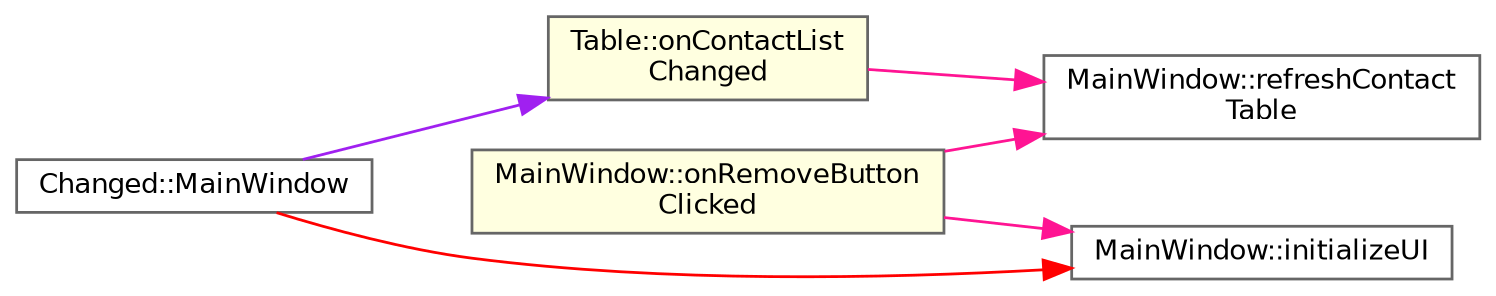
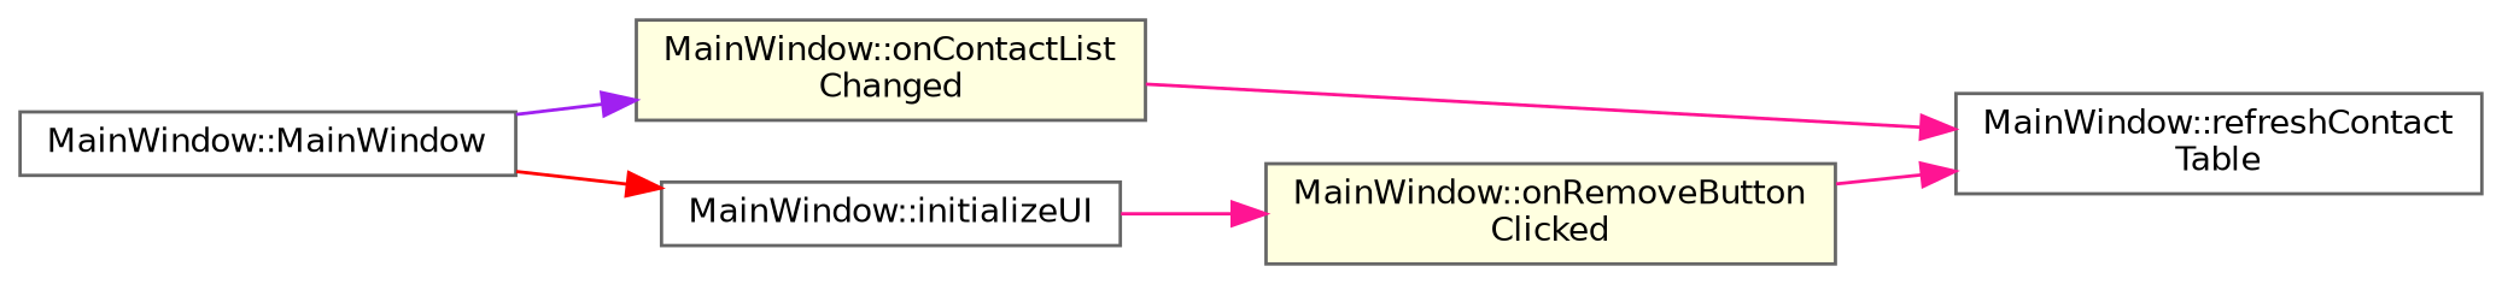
  digraph {
    rankdir=RL
    node [color=grey40 fillcolor=white fontname=Helvetica fontsize=10 shape=box style=filled]
    edge [color=deeppink dir=back fontname=Helvetica fontsize=10 labelfontname=Helvetica labelfontsize=10 style=solid]
    n1 [color=gray40 fontcolor=black height=0.2 label="MainWindow::refreshContact\lTable" width=0.4]
-   n2 [fillcolor=lightyellow height=0.2 label="Table::onContactList\lChanged" width=0.4]
+   n2 [fillcolor=lightyellow height=0.2 label="MainWindow::onContactList\lChanged" width=0.4]
    n3 [fillcolor=lightyellow height=0.2 label="MainWindow::onRemoveButton\lClicked" width=0.4]
-   n4 [height=0.2 label="Changed::MainWindow" width=0.4]
+   n4 [height=0.2 label="MainWindow::MainWindow" width=0.4]
    n5 [height=0.2 label="MainWindow::initializeUI" width=0.4]
    n1 -> n2
    n1 -> n3
    n2 -> n4 [color=purple]
-   n5 -> n3
+   n3 -> n5
    n5 -> n4 [color=red]
  }
